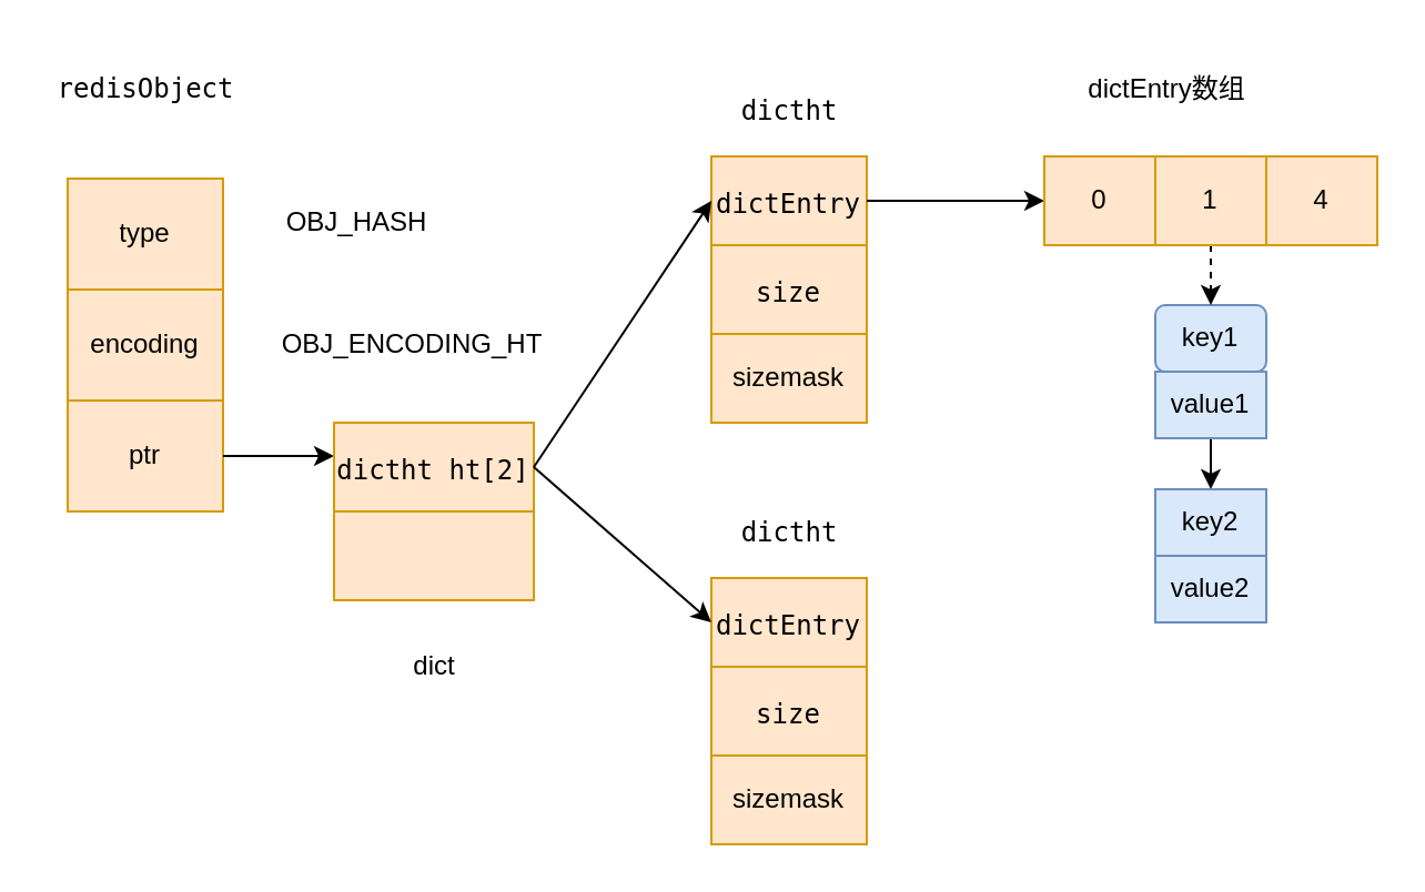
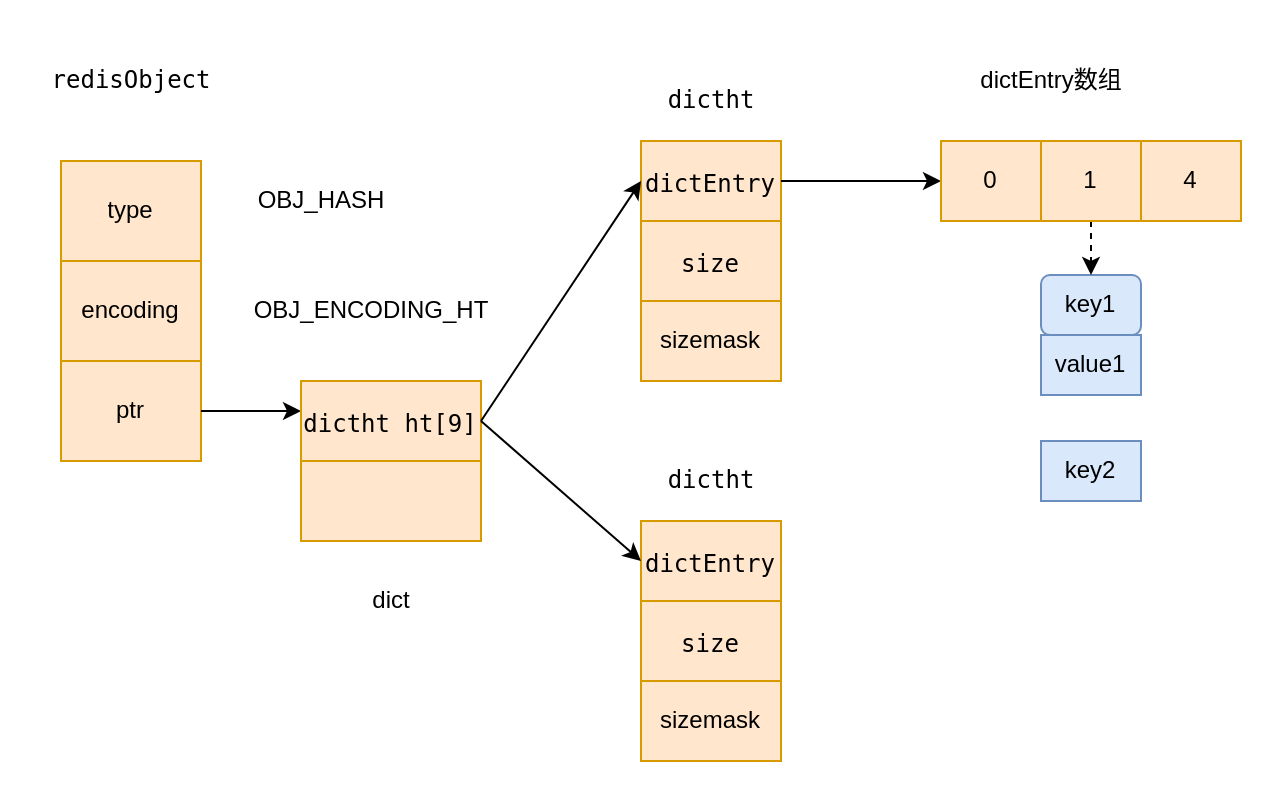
  <mxCell id="0" />
  <mxCell id="1" parent="0" />
  <mxCell id="2" value="" style="shape=table;html=1;whiteSpace=wrap;startSize=0;container=1;collapsible=0;childLayout=tableLayout;fillColor=#ffe6cc;strokeColor=#d79b00;" vertex="1" parent="1"><mxGeometry x="30" y="80" width="70" height="150" as="geometry" /></mxCell>
  <mxCell id="3" value="" style="shape=partialRectangle;html=1;whiteSpace=wrap;collapsible=0;dropTarget=0;pointerEvents=0;fillColor=none;top=0;left=0;bottom=0;right=0;points=[[0,0.5],[1,0.5]];portConstraint=eastwest;" vertex="1" parent="2"><mxGeometry width="70" height="50" as="geometry" /></mxCell>
  <mxCell id="4" value="type&lt;br&gt;" style="shape=partialRectangle;html=1;whiteSpace=wrap;connectable=0;fillColor=none;top=0;left=0;bottom=0;right=0;overflow=hidden;pointerEvents=1;" vertex="1" parent="3"><mxGeometry width="70" height="50" as="geometry"><mxRectangle width="70" height="50" as="alternateBounds" /></mxGeometry></mxCell>
  <mxCell id="5" value="" style="shape=partialRectangle;html=1;whiteSpace=wrap;collapsible=0;dropTarget=0;pointerEvents=0;fillColor=none;top=0;left=0;bottom=0;right=0;points=[[0,0.5],[1,0.5]];portConstraint=eastwest;" vertex="1" parent="2"><mxGeometry y="50" width="70" height="50" as="geometry" /></mxCell>
  <mxCell id="6" value="encoding" style="shape=partialRectangle;html=1;whiteSpace=wrap;connectable=0;fillColor=none;top=0;left=0;bottom=0;right=0;overflow=hidden;pointerEvents=1;" vertex="1" parent="5"><mxGeometry width="70" height="50" as="geometry"><mxRectangle width="70" height="50" as="alternateBounds" /></mxGeometry></mxCell>
  <mxCell id="7" value="" style="shape=partialRectangle;html=1;whiteSpace=wrap;collapsible=0;dropTarget=0;pointerEvents=0;fillColor=none;top=0;left=0;bottom=0;right=0;points=[[0,0.5],[1,0.5]];portConstraint=eastwest;" vertex="1" parent="2"><mxGeometry y="100" width="70" height="50" as="geometry" /></mxCell>
  <mxCell id="8" value="ptr" style="shape=partialRectangle;html=1;whiteSpace=wrap;connectable=0;fillColor=none;top=0;left=0;bottom=0;right=0;overflow=hidden;pointerEvents=1;" vertex="1" parent="7"><mxGeometry width="70" height="50" as="geometry"><mxRectangle width="70" height="50" as="alternateBounds" /></mxGeometry></mxCell>
  <mxCell id="9" value="&lt;pre&gt;redisObject&lt;/pre&gt;" style="text;html=1;align=center;verticalAlign=middle;resizable=0;points=[];autosize=1;strokeColor=none;fillColor=none;" vertex="1" parent="1"><mxGeometry x="20" y="20" width="90" height="40" as="geometry" /></mxCell>
  <mxCell id="10" style="edgeStyle=orthogonalEdgeStyle;rounded=0;orthogonalLoop=1;jettySize=auto;html=1;exitX=1;exitY=0.5;exitDx=0;exitDy=0;entryX=0;entryY=0.5;entryDx=0;entryDy=0;" edge="1" parent="1" source="7"><mxGeometry relative="1" as="geometry"><mxPoint x="150" y="205" as="targetPoint" /></mxGeometry></mxCell>
  <mxCell id="11" value="&lt;span&gt;OBJ_HASH&lt;/span&gt;" style="text;html=1;align=center;verticalAlign=middle;resizable=0;points=[];autosize=1;strokeColor=none;fillColor=none;" vertex="1" parent="1"><mxGeometry x="120" y="90" width="80" height="20" as="geometry" /></mxCell>
  <mxCell id="12" value="&lt;pre&gt;&lt;pre&gt;&lt;font face=&quot;Helvetica&quot;&gt;OBJ_ENCODING_HT&lt;/font&gt;&lt;/pre&gt;&lt;/pre&gt;" style="text;html=1;align=center;verticalAlign=middle;resizable=0;points=[];autosize=1;strokeColor=none;fillColor=none;" vertex="1" parent="1"><mxGeometry x="120" y="135" width="130" height="40" as="geometry" /></mxCell>
  <mxCell id="13" value="" style="shape=table;html=1;whiteSpace=wrap;startSize=0;container=1;collapsible=0;childLayout=tableLayout;fillColor=#ffe6cc;strokeColor=#d79b00;" vertex="1" parent="1"><mxGeometry x="150" y="190" width="90" height="80" as="geometry" /></mxCell>
  <mxCell id="14" value="" style="shape=partialRectangle;html=1;whiteSpace=wrap;collapsible=0;dropTarget=0;pointerEvents=0;fillColor=none;top=0;left=0;bottom=0;right=0;points=[[0,0.5],[1,0.5]];portConstraint=eastwest;" vertex="1" parent="13"><mxGeometry width="90" height="40" as="geometry" /></mxCell>
- <mxCell id="15" value="&lt;pre&gt;dictht ht[2]&lt;/pre&gt;" style="shape=partialRectangle;html=1;whiteSpace=wrap;connectable=0;fillColor=none;top=0;left=0;bottom=0;right=0;overflow=hidden;pointerEvents=1;" vertex="1" parent="14"><mxGeometry width="90" height="40" as="geometry"><mxRectangle width="90" height="40" as="alternateBounds" /></mxGeometry></mxCell>
+ <mxCell id="15" value="&lt;pre&gt;dictht ht[9]&lt;/pre&gt;" style="shape=partialRectangle;html=1;whiteSpace=wrap;connectable=0;fillColor=none;top=0;left=0;bottom=0;right=0;overflow=hidden;pointerEvents=1;" vertex="1" parent="14"><mxGeometry width="90" height="40" as="geometry"><mxRectangle width="90" height="40" as="alternateBounds" /></mxGeometry></mxCell>
  <mxCell id="16" value="" style="shape=partialRectangle;html=1;whiteSpace=wrap;collapsible=0;dropTarget=0;pointerEvents=0;fillColor=none;top=0;left=0;bottom=0;right=0;points=[[0,0.5],[1,0.5]];portConstraint=eastwest;" vertex="1" parent="13"><mxGeometry y="40" width="90" height="40" as="geometry" /></mxCell>
  <mxCell id="17" value="&lt;pre&gt;&lt;font face=&quot;Helvetica&quot;&gt;dict&lt;/font&gt;&lt;/pre&gt;" style="text;html=1;align=center;verticalAlign=middle;resizable=0;points=[];autosize=1;strokeColor=none;fillColor=none;" vertex="1" parent="1"><mxGeometry x="180" y="280" width="30" height="40" as="geometry" /></mxCell>
  <mxCell id="18" value="" style="shape=table;html=1;whiteSpace=wrap;startSize=0;container=1;collapsible=0;childLayout=tableLayout;fillColor=#ffe6cc;strokeColor=#d79b00;" vertex="1" parent="1"><mxGeometry x="320" y="70" width="70" height="120" as="geometry" /></mxCell>
  <mxCell id="19" value="" style="shape=partialRectangle;html=1;whiteSpace=wrap;collapsible=0;dropTarget=0;pointerEvents=0;fillColor=none;top=0;left=0;bottom=0;right=0;points=[[0,0.5],[1,0.5]];portConstraint=eastwest;" vertex="1" parent="18"><mxGeometry width="70" height="40" as="geometry" /></mxCell>
  <mxCell id="20" value="&lt;pre&gt;&lt;pre&gt;dictEntry&lt;/pre&gt;&lt;/pre&gt;" style="shape=partialRectangle;html=1;whiteSpace=wrap;connectable=0;fillColor=none;top=0;left=0;bottom=0;right=0;overflow=hidden;pointerEvents=1;" vertex="1" parent="19"><mxGeometry width="70" height="40" as="geometry"><mxRectangle width="70" height="40" as="alternateBounds" /></mxGeometry></mxCell>
  <mxCell id="21" value="" style="shape=partialRectangle;html=1;whiteSpace=wrap;collapsible=0;dropTarget=0;pointerEvents=0;fillColor=none;top=0;left=0;bottom=0;right=0;points=[[0,0.5],[1,0.5]];portConstraint=eastwest;" vertex="1" parent="18"><mxGeometry y="40" width="70" height="40" as="geometry" /></mxCell>
  <mxCell id="22" value="&lt;pre&gt;size&lt;/pre&gt;" style="shape=partialRectangle;html=1;whiteSpace=wrap;connectable=0;fillColor=none;top=0;left=0;bottom=0;right=0;overflow=hidden;pointerEvents=1;" vertex="1" parent="21"><mxGeometry width="70" height="40" as="geometry"><mxRectangle width="70" height="40" as="alternateBounds" /></mxGeometry></mxCell>
  <mxCell id="23" value="" style="shape=partialRectangle;html=1;whiteSpace=wrap;collapsible=0;dropTarget=0;pointerEvents=0;fillColor=none;top=0;left=0;bottom=0;right=0;points=[[0,0.5],[1,0.5]];portConstraint=eastwest;" vertex="1" parent="18"><mxGeometry y="80" width="70" height="40" as="geometry" /></mxCell>
  <mxCell id="24" value="sizemask" style="shape=partialRectangle;html=1;whiteSpace=wrap;connectable=0;fillColor=none;top=0;left=0;bottom=0;right=0;overflow=hidden;pointerEvents=1;" vertex="1" parent="23"><mxGeometry width="70" height="40" as="geometry"><mxRectangle width="70" height="40" as="alternateBounds" /></mxGeometry></mxCell>
  <mxCell id="25" value="" style="shape=table;html=1;whiteSpace=wrap;startSize=0;container=1;collapsible=0;childLayout=tableLayout;fillColor=#ffe6cc;strokeColor=#d79b00;" vertex="1" parent="1"><mxGeometry x="320" y="260" width="70" height="120" as="geometry" /></mxCell>
  <mxCell id="26" value="" style="shape=partialRectangle;html=1;whiteSpace=wrap;collapsible=0;dropTarget=0;pointerEvents=0;fillColor=none;top=0;left=0;bottom=0;right=0;points=[[0,0.5],[1,0.5]];portConstraint=eastwest;" vertex="1" parent="25"><mxGeometry width="70" height="40" as="geometry" /></mxCell>
  <mxCell id="27" value="&lt;pre&gt;&lt;pre&gt;dictEntry&lt;/pre&gt;&lt;/pre&gt;" style="shape=partialRectangle;html=1;whiteSpace=wrap;connectable=0;fillColor=none;top=0;left=0;bottom=0;right=0;overflow=hidden;pointerEvents=1;" vertex="1" parent="26"><mxGeometry width="70" height="40" as="geometry"><mxRectangle width="70" height="40" as="alternateBounds" /></mxGeometry></mxCell>
  <mxCell id="28" value="" style="shape=partialRectangle;html=1;whiteSpace=wrap;collapsible=0;dropTarget=0;pointerEvents=0;fillColor=none;top=0;left=0;bottom=0;right=0;points=[[0,0.5],[1,0.5]];portConstraint=eastwest;" vertex="1" parent="25"><mxGeometry y="40" width="70" height="40" as="geometry" /></mxCell>
  <mxCell id="29" value="&lt;pre&gt;size&lt;/pre&gt;" style="shape=partialRectangle;html=1;whiteSpace=wrap;connectable=0;fillColor=none;top=0;left=0;bottom=0;right=0;overflow=hidden;pointerEvents=1;" vertex="1" parent="28"><mxGeometry width="70" height="40" as="geometry"><mxRectangle width="70" height="40" as="alternateBounds" /></mxGeometry></mxCell>
  <mxCell id="30" value="" style="shape=partialRectangle;html=1;whiteSpace=wrap;collapsible=0;dropTarget=0;pointerEvents=0;fillColor=none;top=0;left=0;bottom=0;right=0;points=[[0,0.5],[1,0.5]];portConstraint=eastwest;" vertex="1" parent="25"><mxGeometry y="80" width="70" height="40" as="geometry" /></mxCell>
  <mxCell id="31" value="&lt;span&gt;sizemask&lt;/span&gt;" style="shape=partialRectangle;html=1;whiteSpace=wrap;connectable=0;fillColor=none;top=0;left=0;bottom=0;right=0;overflow=hidden;pointerEvents=1;" vertex="1" parent="30"><mxGeometry width="70" height="40" as="geometry"><mxRectangle width="70" height="40" as="alternateBounds" /></mxGeometry></mxCell>
  <mxCell id="32" value="&lt;pre&gt;dictht&lt;/pre&gt;" style="text;html=1;align=center;verticalAlign=middle;resizable=0;points=[];autosize=1;strokeColor=none;fillColor=none;" vertex="1" parent="1"><mxGeometry x="325" y="30" width="60" height="40" as="geometry" /></mxCell>
  <mxCell id="33" value="&lt;pre&gt;dictht&lt;/pre&gt;" style="text;html=1;align=center;verticalAlign=middle;resizable=0;points=[];autosize=1;strokeColor=none;fillColor=none;" vertex="1" parent="1"><mxGeometry x="325" y="220" width="60" height="40" as="geometry" /></mxCell>
  <mxCell id="34" style="rounded=0;orthogonalLoop=1;jettySize=auto;html=1;exitX=1;exitY=0.5;exitDx=0;exitDy=0;entryX=0;entryY=0.5;entryDx=0;entryDy=0;" edge="1" parent="1" source="14" target="19"><mxGeometry relative="1" as="geometry" /></mxCell>
  <mxCell id="35" style="edgeStyle=none;rounded=0;orthogonalLoop=1;jettySize=auto;html=1;exitX=1;exitY=0.5;exitDx=0;exitDy=0;entryX=0;entryY=0.5;entryDx=0;entryDy=0;" edge="1" parent="1" source="14" target="26"><mxGeometry relative="1" as="geometry" /></mxCell>
  <mxCell id="36" value="key1" style="whiteSpace=wrap;html=1;fillColor=#dae8fc;strokeColor=#6c8ebf;rounded=1;" vertex="1" parent="1"><mxGeometry x="520" y="137" width="50" height="30" as="geometry" /></mxCell>
- <mxCell id="37" style="edgeStyle=none;rounded=0;orthogonalLoop=1;jettySize=auto;html=1;exitX=0.5;exitY=1;exitDx=0;exitDy=0;entryX=0.5;entryY=0;entryDx=0;entryDy=0;" edge="1" parent="1" source="38" target="39"><mxGeometry relative="1" as="geometry" /></mxCell>
+ <mxCell id="37" style="edgeStyle=none;rounded=0;orthogonalLoop=1;jettySize=auto;html=1;exitX=0.5;exitY=1;exitDx=0;exitDy=0;" edge="1" parent="1" source="38" target="36"><mxGeometry relative="1" as="geometry" /></mxCell>
  <mxCell id="38" value="value1" style="rounded=0;whiteSpace=wrap;html=1;fillColor=#dae8fc;strokeColor=#6c8ebf;" vertex="1" parent="1"><mxGeometry x="520" y="167" width="50" height="30" as="geometry" /></mxCell>
  <mxCell id="39" value="key2" style="rounded=0;whiteSpace=wrap;html=1;fillColor=#dae8fc;strokeColor=#6c8ebf;" vertex="1" parent="1"><mxGeometry x="520" y="220" width="50" height="30" as="geometry" /></mxCell>
- <mxCell id="40" value="value2" style="rounded=0;whiteSpace=wrap;html=1;fillColor=#dae8fc;strokeColor=#6c8ebf;" vertex="1" parent="1"><mxGeometry x="520" y="250" width="50" height="30" as="geometry" /></mxCell>
  <mxCell id="41" style="edgeStyle=none;rounded=0;orthogonalLoop=1;jettySize=auto;html=1;exitX=1;exitY=0.5;exitDx=0;exitDy=0;entryX=0;entryY=0.5;entryDx=0;entryDy=0;" edge="1" parent="1" source="19"><mxGeometry relative="1" as="geometry"><mxPoint x="470" y="90" as="targetPoint" /></mxGeometry></mxCell>
  <mxCell id="42" value="&lt;pre&gt;&lt;span style=&quot;font-family: &amp;#34;helvetica&amp;#34;&quot;&gt;dictEntry&lt;/span&gt;数组&lt;/pre&gt;" style="text;html=1;align=center;verticalAlign=middle;resizable=0;points=[];autosize=1;strokeColor=none;fillColor=none;" vertex="1" parent="1"><mxGeometry x="480" y="20" width="90" height="40" as="geometry" /></mxCell>
  <mxCell id="43" value="0" style="rounded=0;whiteSpace=wrap;html=1;fillColor=#ffe6cc;strokeColor=#d79b00;" vertex="1" parent="1"><mxGeometry x="470" y="70" width="50" height="40" as="geometry" /></mxCell>
  <mxCell id="44" style="edgeStyle=none;rounded=0;orthogonalLoop=1;jettySize=auto;html=1;exitX=0.5;exitY=1;exitDx=0;exitDy=0;entryX=0.5;entryY=0;entryDx=0;entryDy=0;dashed=1;" edge="1" parent="1" source="45" target="36"><mxGeometry relative="1" as="geometry" /></mxCell>
  <mxCell id="45" value="1" style="rounded=0;whiteSpace=wrap;html=1;fillColor=#ffe6cc;strokeColor=#d79b00;" vertex="1" parent="1"><mxGeometry x="520" y="70" width="50" height="40" as="geometry" /></mxCell>
  <mxCell id="46" value="4" style="rounded=0;whiteSpace=wrap;html=1;fillColor=#ffe6cc;strokeColor=#d79b00;" vertex="1" parent="1"><mxGeometry x="570" y="70" width="50" height="40" as="geometry" /></mxCell>
